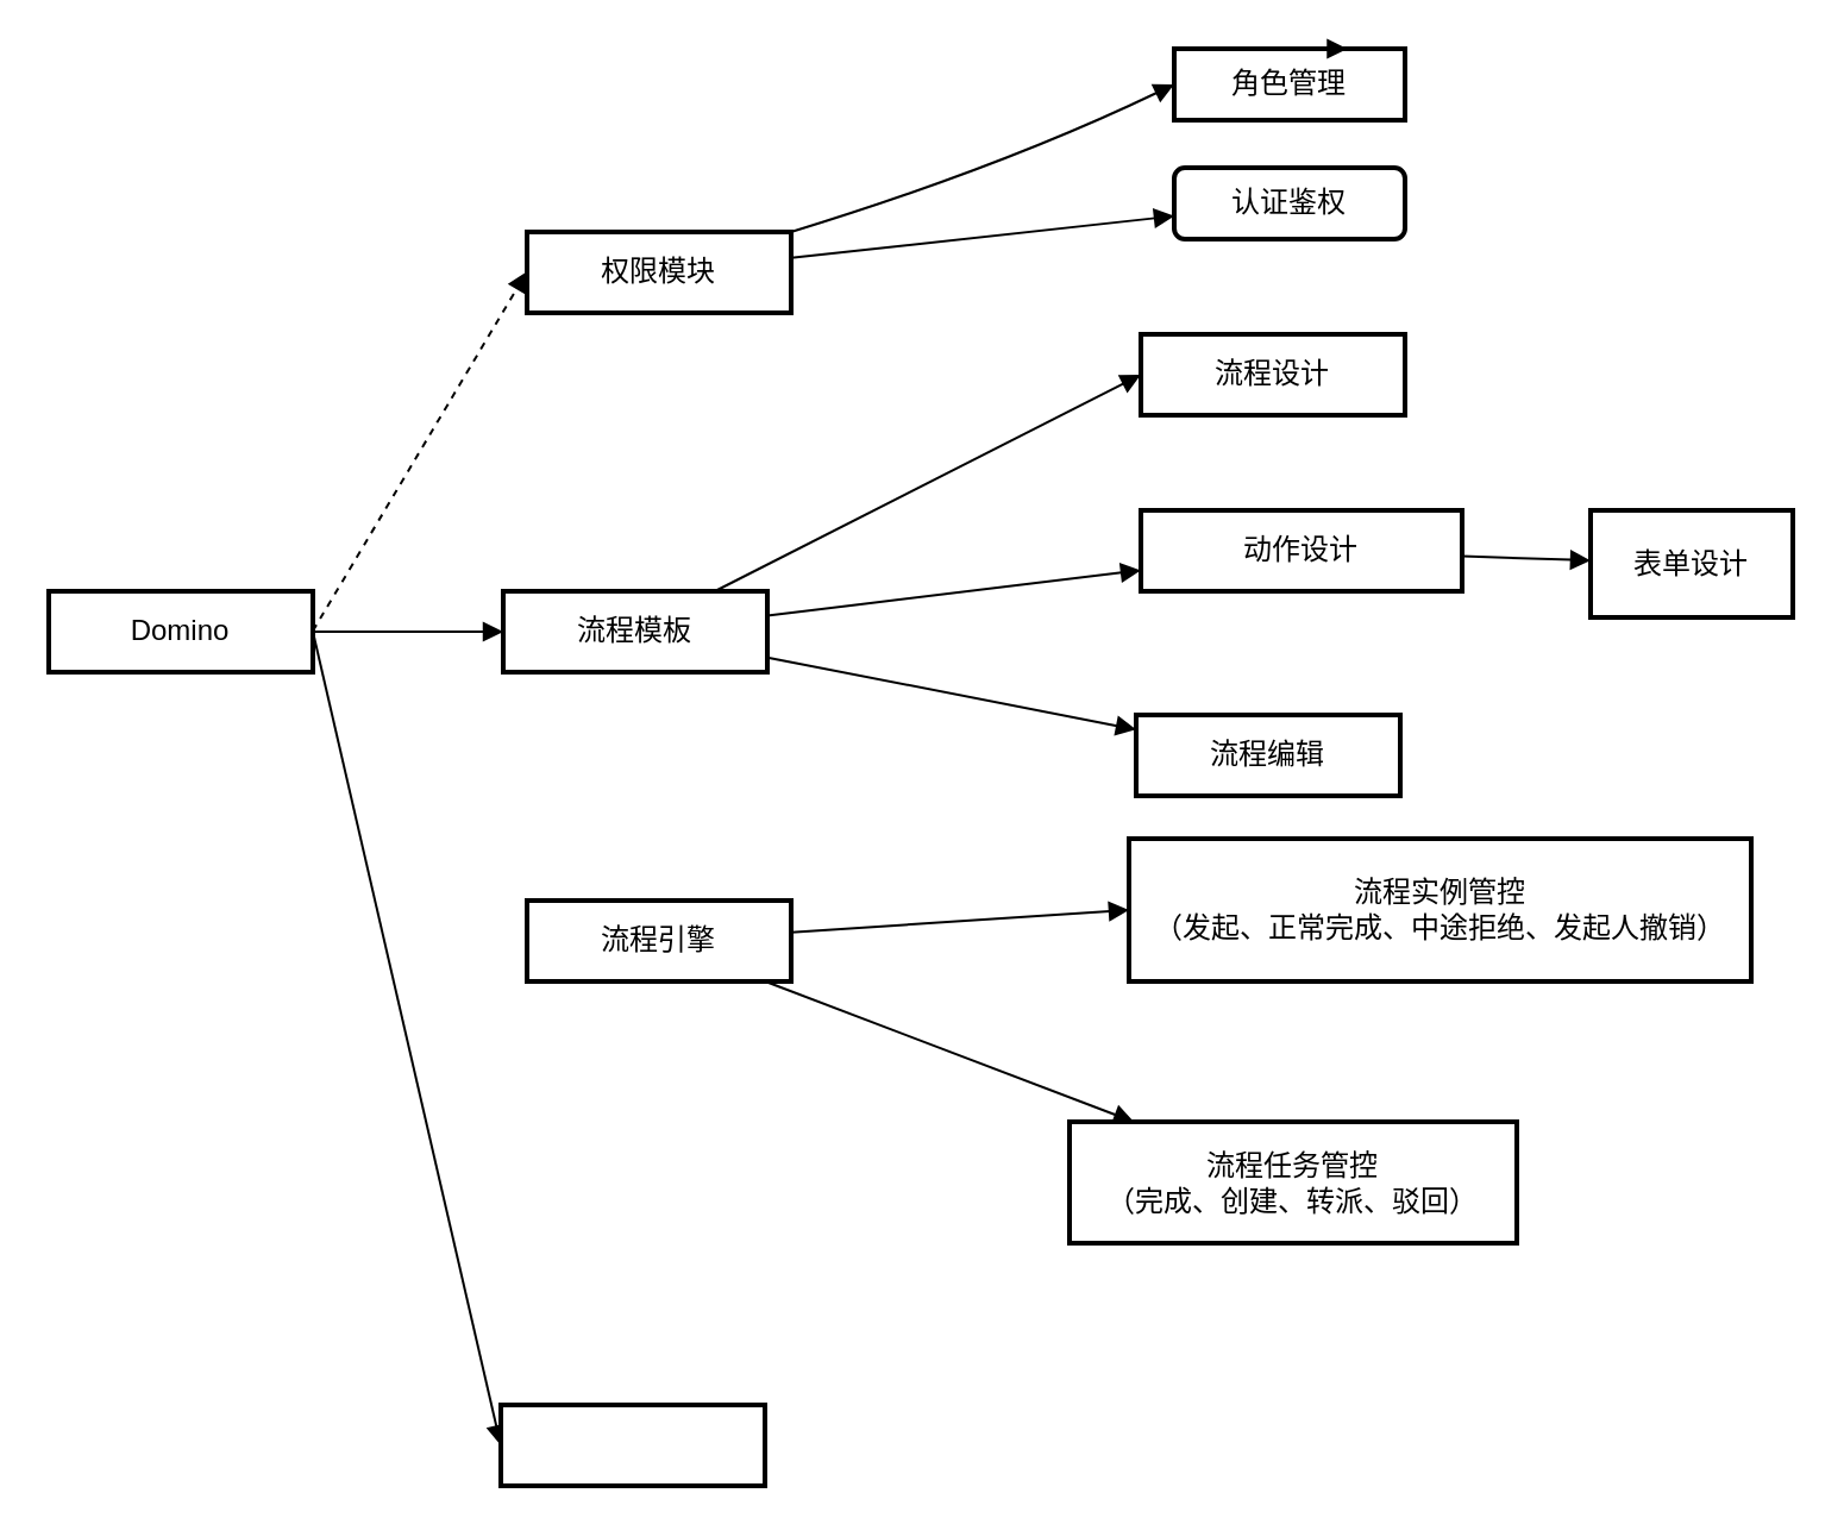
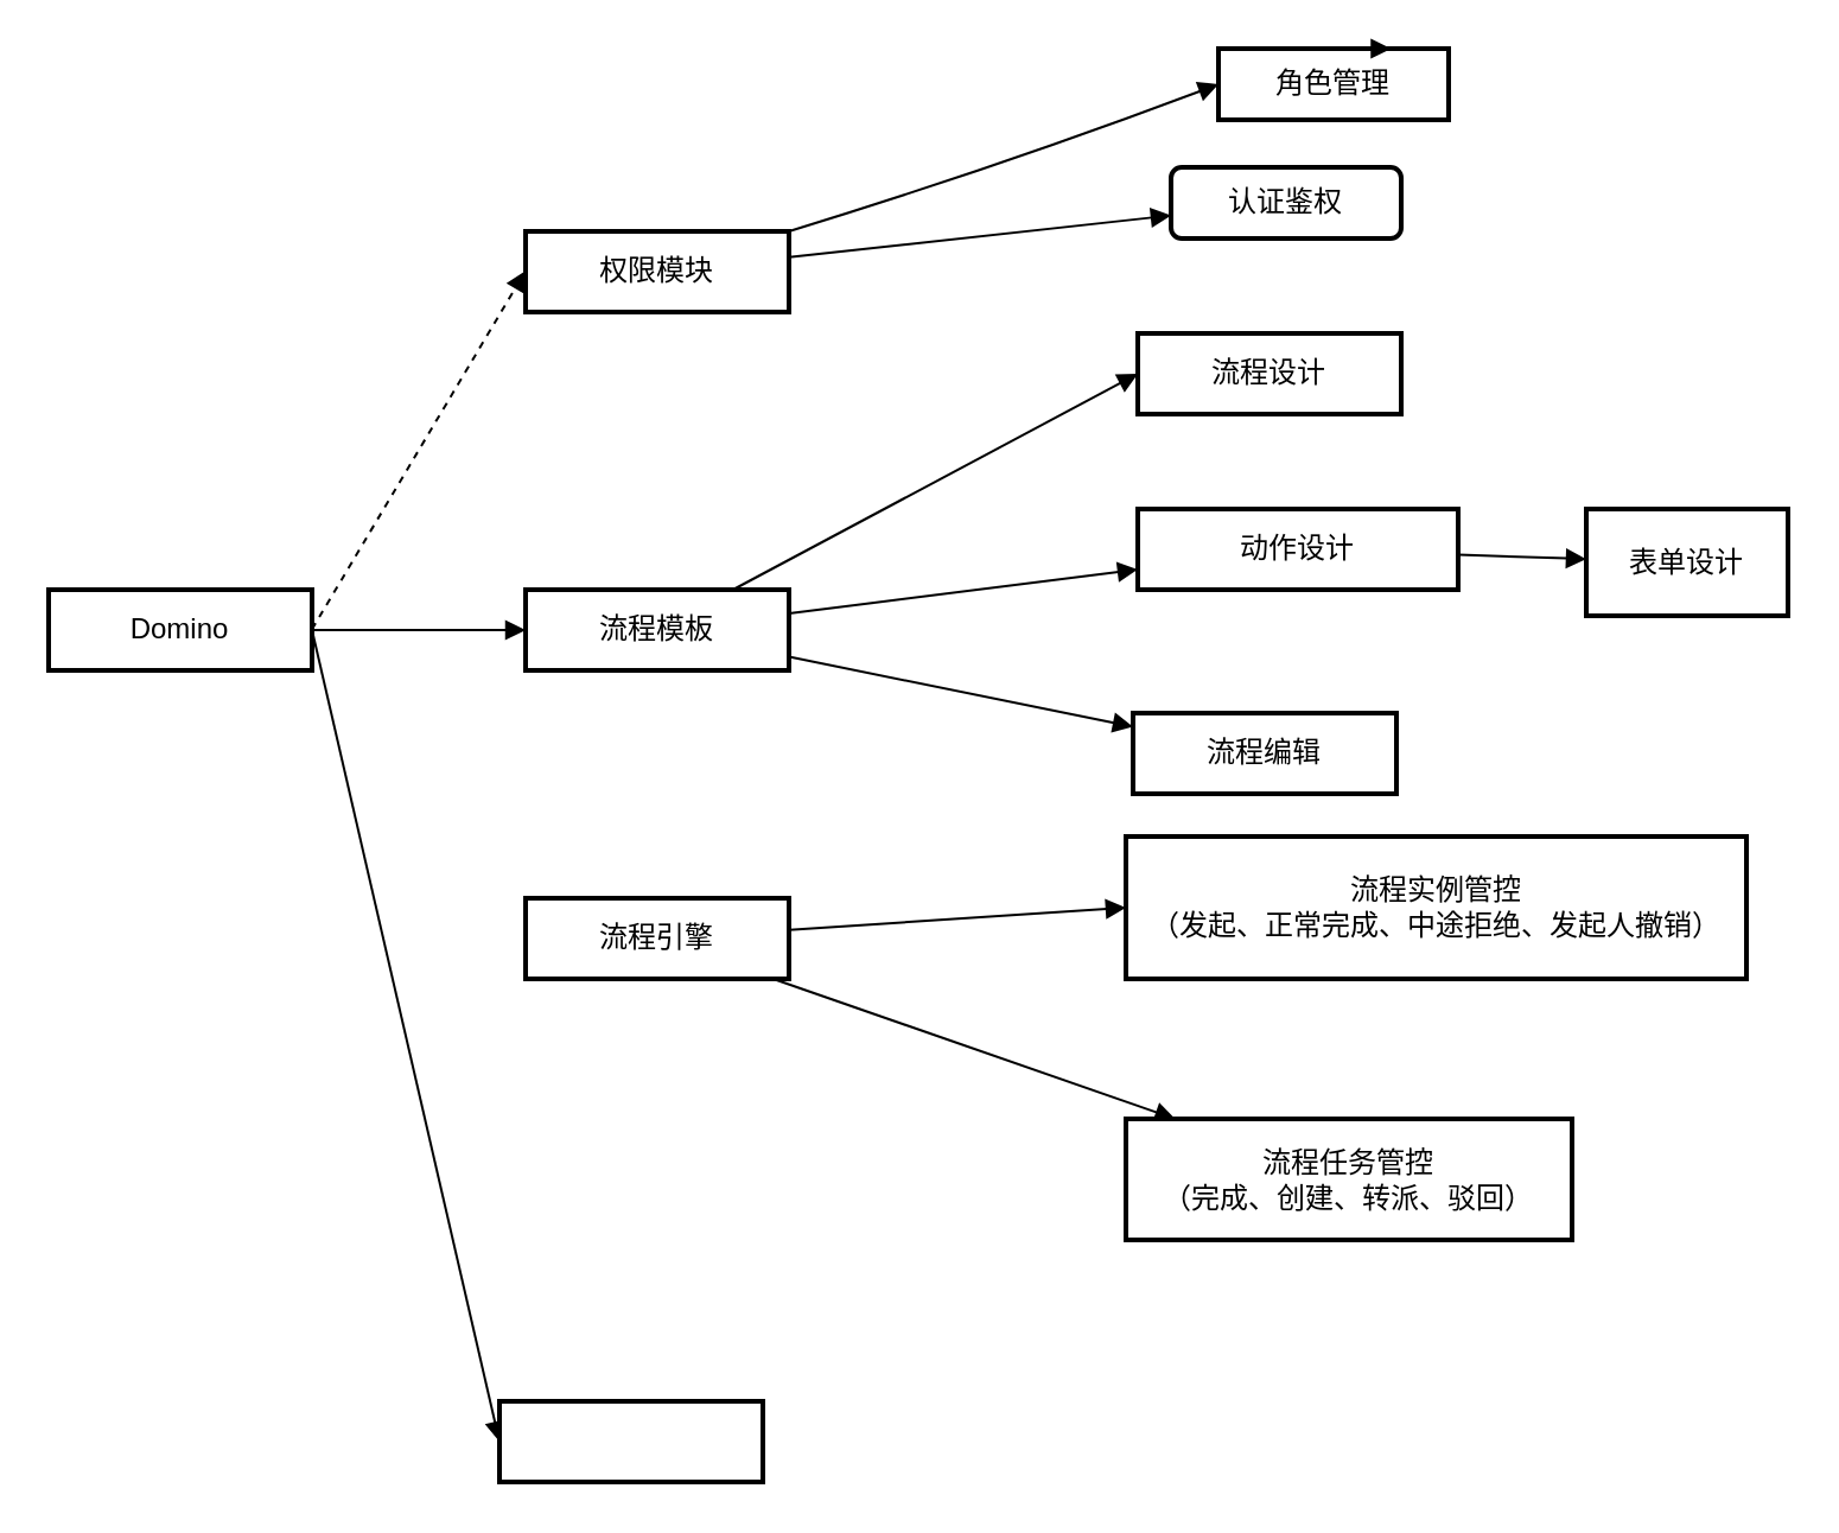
  <mxCell id="0" />
  <mxCell id="1" parent="0" />
  <mxCell id="2" value="" style="edgeStyle=none;shape=connector;curved=1;rounded=1;orthogonalLoop=1;jettySize=auto;html=1;strokeColor=default;align=center;verticalAlign=middle;fontFamily=Helvetica;fontSize=12;fontColor=default;labelBackgroundColor=default;startArrow=none;endArrow=block;exitX=1;exitY=0.5;exitDx=0;exitDy=0;" edge="1" parent="1" source="4" target="15"><mxGeometry relative="1" as="geometry" /></mxCell>
  <mxCell id="3" value="" style="edgeStyle=none;shape=connector;curved=1;rounded=1;orthogonalLoop=1;jettySize=auto;html=1;strokeColor=default;align=center;verticalAlign=middle;fontFamily=Helvetica;fontSize=12;fontColor=default;labelBackgroundColor=default;startArrow=none;endArrow=block;exitX=1;exitY=0.5;exitDx=0;exitDy=0;entryX=0;entryY=0.5;entryDx=0;entryDy=0;" edge="1" parent="1" source="4" target="26"><mxGeometry relative="1" as="geometry" /></mxCell>
  <mxCell id="4" value="Domino" style="whiteSpace=wrap;strokeWidth=2;" parent="1" vertex="1"><mxGeometry x="20" y="248" width="111" height="34" as="geometry" /></mxCell>
  <mxCell id="5" value="" style="edgeStyle=none;shape=connector;curved=1;rounded=1;orthogonalLoop=1;jettySize=auto;html=1;strokeColor=default;align=center;verticalAlign=middle;fontFamily=Helvetica;fontSize=11;fontColor=default;labelBackgroundColor=default;startArrow=none;endArrow=block;entryX=0;entryY=0.5;entryDx=0;entryDy=0;" edge="1" parent="1" source="7" target="9"><mxGeometry relative="1" as="geometry"><Array as="points"><mxPoint x="420" y="70" /></Array></mxGeometry></mxCell>
  <mxCell id="6" value="" style="edgeStyle=none;shape=connector;curved=1;rounded=1;orthogonalLoop=1;jettySize=auto;html=1;strokeColor=default;align=center;verticalAlign=middle;fontFamily=Helvetica;fontSize=11;fontColor=default;labelBackgroundColor=default;startArrow=none;endArrow=block;" edge="1" parent="1" source="7" target="11"><mxGeometry relative="1" as="geometry" /></mxCell>
  <mxCell id="7" value="权限模块" style="whiteSpace=wrap;strokeWidth=2;" parent="1" vertex="1"><mxGeometry x="221" y="97" width="111" height="34" as="geometry" /></mxCell>
  <mxCell id="8" value="" style="curved=1;startArrow=none;endArrow=block;exitX=1;exitY=0.49;entryX=0;entryY=0.49;dashed=1;" parent="1" source="4" target="7" edge="1"><mxGeometry relative="1" as="geometry"><Array as="points" /></mxGeometry></mxCell>
- <mxCell id="9" value="角色管理" style="whiteSpace=wrap;strokeWidth=2;" vertex="1" parent="1"><mxGeometry x="493" y="20" width="97" height="30" as="geometry" /></mxCell>
+ <mxCell id="9" value="角色管理" style="whiteSpace=wrap;strokeWidth=2;" vertex="1" parent="1"><mxGeometry x="513" y="20" width="97" height="30" as="geometry" /></mxCell>
  <mxCell id="10" style="edgeStyle=none;shape=connector;curved=1;rounded=1;orthogonalLoop=1;jettySize=auto;html=1;exitX=0.5;exitY=0;exitDx=0;exitDy=0;entryX=0.75;entryY=0;entryDx=0;entryDy=0;strokeColor=default;align=center;verticalAlign=middle;fontFamily=Helvetica;fontSize=11;fontColor=default;labelBackgroundColor=default;startArrow=none;endArrow=block;" edge="1" parent="1" source="9" target="9"><mxGeometry relative="1" as="geometry" /></mxCell>
  <mxCell id="11" value="认证鉴权" style="whiteSpace=wrap;strokeWidth=2;rounded=1;" vertex="1" parent="1"><mxGeometry x="493" y="70" width="97" height="30" as="geometry" /></mxCell>
  <mxCell id="12" value="" style="edgeStyle=none;shape=connector;curved=1;rounded=1;orthogonalLoop=1;jettySize=auto;html=1;strokeColor=default;align=center;verticalAlign=middle;fontFamily=Helvetica;fontSize=12;fontColor=default;labelBackgroundColor=default;startArrow=none;endArrow=block;entryX=0;entryY=0.5;entryDx=0;entryDy=0;" edge="1" parent="1" source="15" target="16"><mxGeometry relative="1" as="geometry" /></mxCell>
  <mxCell id="13" value="" style="edgeStyle=none;shape=connector;curved=1;rounded=1;orthogonalLoop=1;jettySize=auto;html=1;strokeColor=default;align=center;verticalAlign=middle;fontFamily=Helvetica;fontSize=12;fontColor=default;labelBackgroundColor=default;startArrow=none;endArrow=block;" edge="1" parent="1" source="15" target="18"><mxGeometry relative="1" as="geometry" /></mxCell>
  <mxCell id="14" value="" style="edgeStyle=none;shape=connector;curved=1;rounded=1;orthogonalLoop=1;jettySize=auto;html=1;strokeColor=default;align=center;verticalAlign=middle;fontFamily=Helvetica;fontSize=12;fontColor=default;labelBackgroundColor=default;startArrow=none;endArrow=block;" edge="1" parent="1" source="15" target="20"><mxGeometry relative="1" as="geometry" /></mxCell>
- <mxCell id="15" value="流程模板" style="whiteSpace=wrap;strokeWidth=2;" vertex="1" parent="1"><mxGeometry x="211" y="248" width="111" height="34" as="geometry" /></mxCell>
+ <mxCell id="15" value="流程模板" style="whiteSpace=wrap;strokeWidth=2;" vertex="1" parent="1"><mxGeometry x="221" y="248" width="111" height="34" as="geometry" /></mxCell>
  <mxCell id="16" value="流程设计" style="whiteSpace=wrap;strokeWidth=2;" vertex="1" parent="1"><mxGeometry x="479" y="140" width="111" height="34" as="geometry" /></mxCell>
  <mxCell id="17" value="" style="edgeStyle=none;shape=connector;curved=1;rounded=1;orthogonalLoop=1;jettySize=auto;html=1;strokeColor=default;align=center;verticalAlign=middle;fontFamily=Helvetica;fontSize=12;fontColor=default;labelBackgroundColor=default;startArrow=none;endArrow=block;" edge="1" parent="1" source="18" target="19"><mxGeometry relative="1" as="geometry" /></mxCell>
  <mxCell id="18" value="动作设计" style="whiteSpace=wrap;strokeWidth=2;" vertex="1" parent="1"><mxGeometry x="479" y="214" width="135" height="34" as="geometry" /></mxCell>
  <mxCell id="19" value="表单设计" style="whiteSpace=wrap;strokeWidth=2;" vertex="1" parent="1"><mxGeometry x="668" y="214" width="85" height="45" as="geometry" /></mxCell>
  <mxCell id="20" value="流程编辑" style="whiteSpace=wrap;strokeWidth=2;" vertex="1" parent="1"><mxGeometry x="477" y="300" width="111" height="34" as="geometry" /></mxCell>
  <mxCell id="21" value="" style="edgeStyle=none;shape=connector;curved=1;rounded=1;orthogonalLoop=1;jettySize=auto;html=1;strokeColor=default;align=center;verticalAlign=middle;fontFamily=Helvetica;fontSize=12;fontColor=default;labelBackgroundColor=default;startArrow=none;endArrow=block;entryX=0;entryY=0.5;entryDx=0;entryDy=0;" edge="1" parent="1" source="23" target="24"><mxGeometry relative="1" as="geometry" /></mxCell>
  <mxCell id="22" value="" style="edgeStyle=none;shape=connector;curved=1;rounded=1;orthogonalLoop=1;jettySize=auto;html=1;strokeColor=default;align=center;verticalAlign=middle;fontFamily=Helvetica;fontSize=12;fontColor=default;labelBackgroundColor=default;startArrow=none;endArrow=block;" edge="1" parent="1" source="23" target="25"><mxGeometry relative="1" as="geometry" /></mxCell>
  <mxCell id="23" value="流程引擎" style="whiteSpace=wrap;strokeWidth=2;" vertex="1" parent="1"><mxGeometry x="221" y="378" width="111" height="34" as="geometry" /></mxCell>
  <mxCell id="24" value="流程实例管控&#10;（发起、正常完成、中途拒绝、发起人撤销）" style="whiteSpace=wrap;strokeWidth=2;" vertex="1" parent="1"><mxGeometry x="474" y="352" width="261.5" height="60" as="geometry" /></mxCell>
- <mxCell id="25" value="流程任务管控&#10;（完成、创建、转派、驳回）" style="whiteSpace=wrap;strokeWidth=2;" vertex="1" parent="1"><mxGeometry x="449" y="471" width="188" height="51" as="geometry" /></mxCell>
+ <mxCell id="25" value="流程任务管控&#10;（完成、创建、转派、驳回）" style="whiteSpace=wrap;strokeWidth=2;" vertex="1" parent="1"><mxGeometry x="474" y="471" width="188" height="51" as="geometry" /></mxCell>
  <mxCell id="26" value="" style="whiteSpace=wrap;strokeWidth=2;" vertex="1" parent="1"><mxGeometry x="210" y="590" width="111" height="34" as="geometry" /></mxCell>
